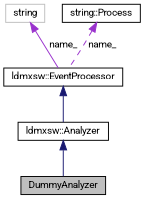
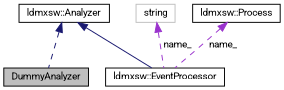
  digraph {
    fontname=Roboto
    node [color=black fillcolor=white fontname=Roboto fontsize=10 shape=record style=filled]
    edge [color=midnightblue dir=back fontname=Roboto fontsize=10 labelfontname=Helvetica labelfontsize=10 style=solid]
    n1 [fillcolor=grey75 fontcolor=black height=0.2 label=DummyAnalyzer width=0.4]
    n2 [height=0.2 label="ldmxsw::Analyzer" width=0.4]
    n3 [height=0.2 label="ldmxsw::EventProcessor" width=0.4]
    n4 [color=grey75 height=0.2 label=string width=0.4]
-   n5 [height=0.2 label="string::Process" width=0.4]
-   n2 -> n1
-   n3 -> n2
-   n4 -> n3 [color=darkorchid3 label=" name_"]
+   n5 [height=0.2 label="ldmxsw::Process" width=0.4]
+   n2 -> n1 [style=dashed]
+   n2 -> n3
+   n4 -> n3 [color=darkorchid3 label=" name_" style=dashed]
    n5 -> n3 [color=darkorchid3 label=" name_" style=dashed]
  }
